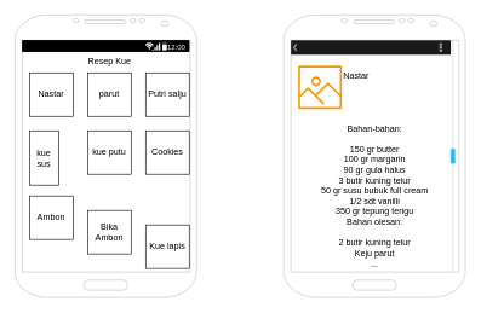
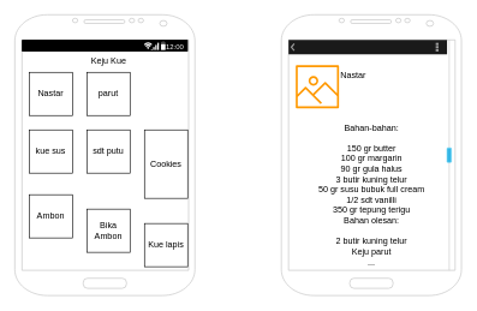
  <mxCell id="0" />
  <mxCell id="1" parent="0" />
  <mxCell id="2" value="" style="verticalLabelPosition=bottom;verticalAlign=top;html=1;shadow=0;dashed=0;strokeWidth=1;shape=mxgraph.android.phone2;strokeColor=#c0c0c0;" vertex="1" parent="1"><mxGeometry x="20" y="20" width="250" height="390" as="geometry" /></mxCell>
  <mxCell id="3" value="Nastar" style="whiteSpace=wrap;html=1;aspect=fixed;" vertex="1" parent="1"><mxGeometry x="40" y="100" width="60" height="60" as="geometry" /></mxCell>
  <mxCell id="4" value="parut" style="whiteSpace=wrap;html=1;aspect=fixed;" vertex="1" parent="1"><mxGeometry x="120" y="100" width="60" height="60" as="geometry" /></mxCell>
- <mxCell id="5" value="Putri salju" style="whiteSpace=wrap;html=1;aspect=fixed;" vertex="1" parent="1"><mxGeometry x="200" y="100" width="60" height="60" as="geometry" /></mxCell>
- <mxCell id="6" value="kue sus" style="whiteSpace=wrap;html=1;aspect=fixed;" vertex="1" parent="1"><mxGeometry x="40" y="180" width="40" height="75" as="geometry" /></mxCell>
- <mxCell id="7" value="kue putu" style="whiteSpace=wrap;html=1;aspect=fixed;" vertex="1" parent="1"><mxGeometry x="120" y="180" width="60" height="60" as="geometry" /></mxCell>
- <mxCell id="8" value="Cookies" style="whiteSpace=wrap;html=1;aspect=fixed;" vertex="1" parent="1"><mxGeometry x="200" y="180" width="60" height="60" as="geometry" /></mxCell>
+ <mxCell id="6" value="kue sus" style="whiteSpace=wrap;html=1;aspect=fixed;" vertex="1" parent="1"><mxGeometry x="40" y="180" width="60" height="60" as="geometry" /></mxCell>
+ <mxCell id="7" value="sdt putu" style="whiteSpace=wrap;html=1;aspect=fixed;" vertex="1" parent="1"><mxGeometry x="120" y="180" width="60" height="60" as="geometry" /></mxCell>
+ <mxCell id="8" value="Cookies" style="whiteSpace=wrap;html=1;aspect=fixed;" vertex="1" parent="1"><mxGeometry x="200" y="180" width="60" height="95" as="geometry" /></mxCell>
  <mxCell id="9" value="Ambon" style="whiteSpace=wrap;html=1;aspect=fixed;" vertex="1" parent="1"><mxGeometry x="40" y="270" width="60" height="60" as="geometry" /></mxCell>
  <mxCell id="10" value="Bika Ambon" style="whiteSpace=wrap;html=1;aspect=fixed;" vertex="1" parent="1"><mxGeometry x="120" y="290" width="60" height="60" as="geometry" /></mxCell>
  <mxCell id="11" value="Kue lapis" style="whiteSpace=wrap;html=1;aspect=fixed;" vertex="1" parent="1"><mxGeometry x="200" y="310" width="60" height="60" as="geometry" /></mxCell>
  <mxCell id="12" value="" style="verticalLabelPosition=bottom;verticalAlign=top;html=1;shadow=0;dashed=0;strokeWidth=1;shape=mxgraph.android.phone2;strokeColor=#c0c0c0;" vertex="1" parent="1"><mxGeometry x="390" y="20" width="250" height="390" as="geometry" /></mxCell>
  <mxCell id="13" value="" style="sketch=0;outlineConnect=0;fontColor=#232F3E;gradientColor=none;fillColor=#FF9900;strokeColor=none;dashed=0;verticalLabelPosition=bottom;verticalAlign=top;align=center;html=1;fontSize=12;fontStyle=0;aspect=fixed;pointerEvents=1;shape=mxgraph.aws4.container_registry_image;" vertex="1" parent="1"><mxGeometry x="410" y="90" width="60" height="60" as="geometry" /></mxCell>
  <mxCell id="14" value="Nastar" style="text;html=1;strokeColor=none;fillColor=none;align=center;verticalAlign=middle;whiteSpace=wrap;rounded=0;" vertex="1" parent="1"><mxGeometry x="460" y="90" width="60" height="30" as="geometry" /></mxCell>
  <mxCell id="15" value="&lt;p style=&quot;font-family: &amp;#34;noto sans&amp;#34; , sans-serif ; background: none 0px 0px repeat scroll rgb(255 , 255 , 255) ; border: 0px none ; font-size: 16px ; margin: 0px 0px 30px ; outline: none 0px ; padding: 0px ; box-sizing: border-box ; line-height: 1.8em&quot;&gt;&lt;br&gt;&lt;/p&gt;" style="text;html=1;align=center;verticalAlign=middle;resizable=0;points=[];autosize=1;strokeColor=none;fillColor=none;fontSize=12;" vertex="1" parent="1"><mxGeometry x="300" y="140" width="20" height="60" as="geometry" /></mxCell>
  <mxCell id="16" value="&lt;div&gt;Bahan-bahan:&lt;/div&gt;&lt;div&gt;&lt;br&gt;&lt;/div&gt;&lt;div&gt;150 gr butter&lt;/div&gt;&lt;div&gt;100 gr margarin&lt;/div&gt;&lt;div&gt;90 gr gula halus&lt;/div&gt;&lt;div&gt;3 butir kuning telur&lt;/div&gt;&lt;div&gt;50 gr susu bubuk full cream&lt;/div&gt;&lt;div&gt;1/2 sdt vanilli&lt;/div&gt;&lt;div&gt;350 gr tepung terigu&lt;/div&gt;&lt;div&gt;Bahan olesan:&lt;/div&gt;&lt;div&gt;&lt;br&gt;&lt;/div&gt;&lt;div&gt;2 butir kuning telur&lt;/div&gt;&lt;div&gt;Keju parut&lt;/div&gt;&lt;div&gt;...&lt;/div&gt;" style="text;html=1;align=center;verticalAlign=middle;resizable=0;points=[];autosize=1;strokeColor=none;fillColor=none;fontSize=12;" vertex="1" parent="1"><mxGeometry x="435" y="170" width="160" height="200" as="geometry" /></mxCell>
  <mxCell id="17" value="" style="verticalLabelPosition=bottom;verticalAlign=top;html=1;shadow=0;dashed=0;strokeWidth=1;shape=mxgraph.android.quickscroll3;dy=0.5;fillColor=#33b5e5;strokeColor=#66D5F5;fontSize=12;" vertex="1" parent="1"><mxGeometry x="620" y="55" width="6" height="320" as="geometry" /></mxCell>
  <mxCell id="18" value="" style="strokeWidth=1;html=1;shadow=0;dashed=0;shape=mxgraph.android.action_bar_landscape;fillColor=#1A1A1A;strokeColor=#c0c0c0;strokeWidth=2;fontColor=#FFFFFF;fontSize=12;" vertex="1" parent="1"><mxGeometry x="400" y="55" width="220" height="20" as="geometry" /></mxCell>
  <mxCell id="19" value="" style="strokeWidth=1;html=1;shadow=0;dashed=0;shape=mxgraph.android.statusBar;align=center;fillColor=#000000;strokeColor=#ffffff;fontColor=#ffffff;fontSize=10;sketch=0;" vertex="1" parent="1"><mxGeometry x="30" y="55" width="230" height="15.83" as="geometry" /></mxCell>
- <mxCell id="20" value="Resep Kue" style="text;html=1;align=center;verticalAlign=middle;resizable=0;points=[];autosize=1;strokeColor=none;fillColor=none;fontSize=12;" vertex="1" parent="1"><mxGeometry x="115" y="75" width="70" height="20" as="geometry" /></mxCell>
+ <mxCell id="20" value="Keju Kue" style="text;html=1;align=center;verticalAlign=middle;resizable=0;points=[];autosize=1;strokeColor=none;fillColor=none;fontSize=12;" vertex="1" parent="1"><mxGeometry x="115" y="75" width="70" height="20" as="geometry" /></mxCell>
